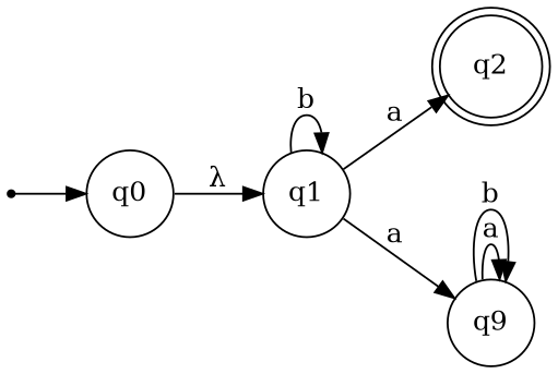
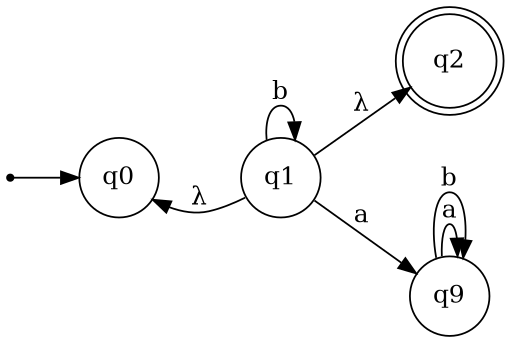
  digraph {
    rankdir=LR
    node [shape=circle]
    inic [shape=point]
    q0
    q1
    q2 [shape=doublecircle]
    n5 [label=q9]
    inic -> q0
-   q0 -> q1 [label="λ"]
+   q1 -> q0 [label="λ"]
    q1 -> q1 [label=b]
-   q1 -> q2 [label=a]
+   q1 -> q2 [label="λ"]
    q1 -> n5 [label=a]
    n5 -> n5 [label=a]
    n5 -> n5 [label=b]
  }
